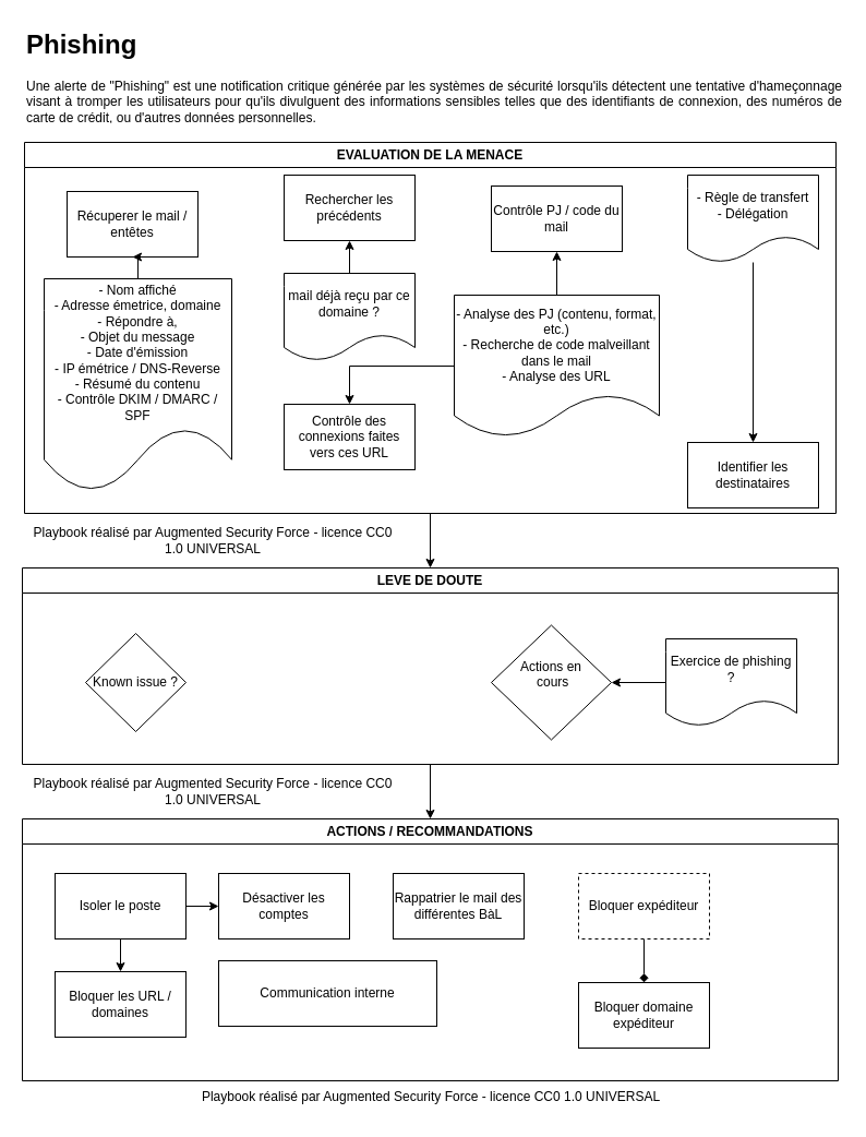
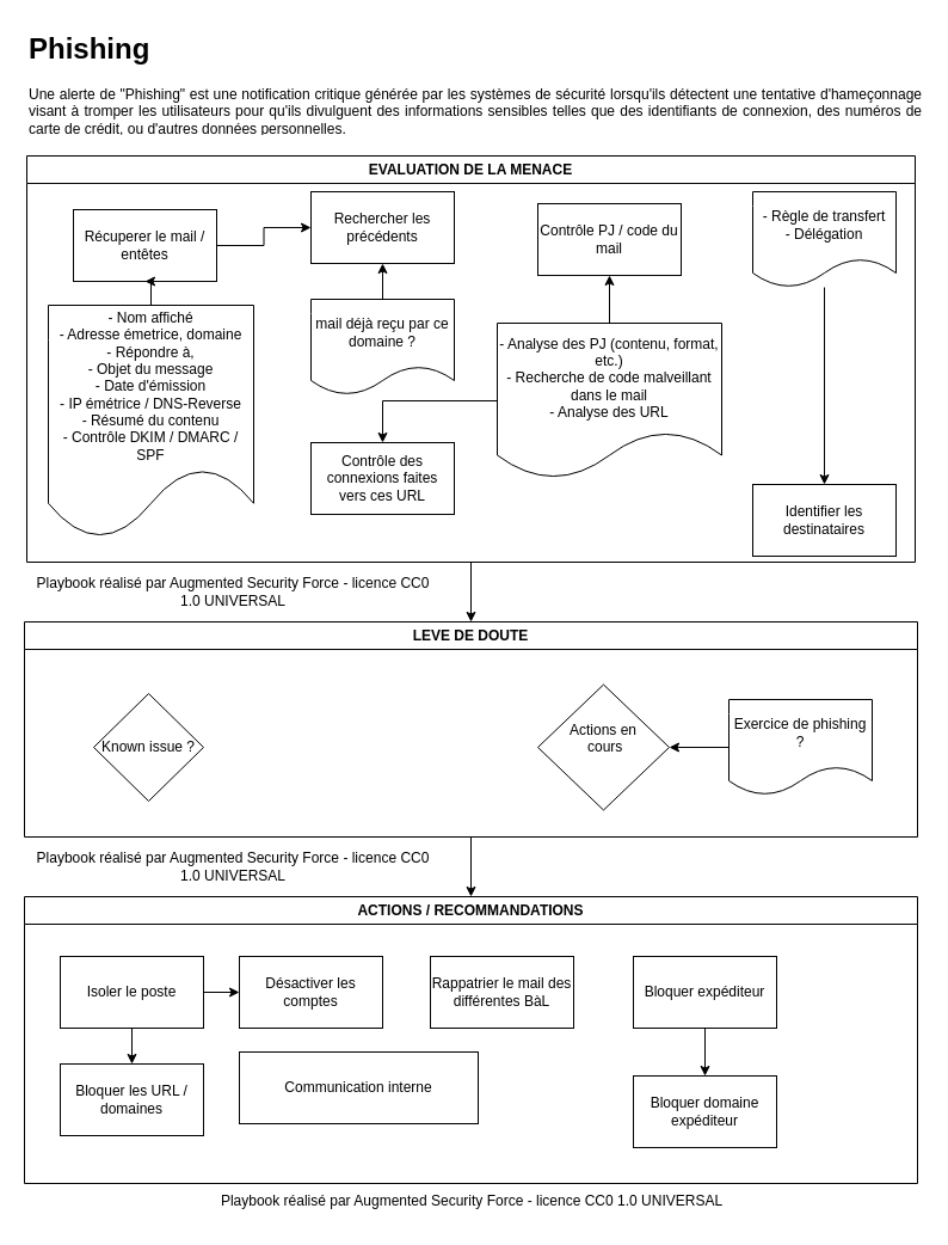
  <mxCell id="0" />
  <mxCell id="1" parent="0" />
  <mxCell id="2" style="edgeStyle=orthogonalEdgeStyle;rounded=0;orthogonalLoop=1;jettySize=auto;html=1;entryX=0.5;entryY=0;entryDx=0;entryDy=0;" edge="1" parent="1" source="3" target="20"><mxGeometry relative="1" as="geometry" /></mxCell>
  <mxCell id="3" value="EVALUATION DE LA MENACE" style="swimlane;whiteSpace=wrap;html=1;" vertex="1" parent="1"><mxGeometry x="22" y="130" width="744" height="340" as="geometry"><mxRectangle x="42" y="140" width="210" height="30" as="alternateBounds" /></mxGeometry></mxCell>
  <mxCell id="4" value="" style="edgeStyle=orthogonalEdgeStyle;rounded=0;orthogonalLoop=1;jettySize=auto;html=1;" edge="1" parent="3" source="5" target="10"><mxGeometry relative="1" as="geometry" /></mxCell>
  <mxCell id="5" value="- Règle de transfert&lt;br&gt;- Délégation" style="shape=document;whiteSpace=wrap;html=1;boundedLbl=1;" vertex="1" parent="3"><mxGeometry x="608" y="30" width="120" height="80" as="geometry" /></mxCell>
  <mxCell id="6" value="Contrôle PJ / code du mail" style="rounded=0;whiteSpace=wrap;html=1;" vertex="1" parent="3"><mxGeometry x="428" y="40" width="120" height="60" as="geometry" /></mxCell>
  <mxCell id="7" value="Rechercher les précédents" style="rounded=0;whiteSpace=wrap;html=1;" vertex="1" parent="3"><mxGeometry x="238" y="30" width="120" height="60" as="geometry" /></mxCell>
+ <mxCell id="8" value="" style="edgeStyle=orthogonalEdgeStyle;rounded=0;orthogonalLoop=1;jettySize=auto;html=1;" edge="1" parent="3" source="9" target="7"><mxGeometry relative="1" as="geometry" /></mxCell>
  <mxCell id="9" value="Récuperer le mail / entêtes" style="rounded=0;whiteSpace=wrap;html=1;" vertex="1" parent="3"><mxGeometry x="39" y="45" width="120" height="60" as="geometry" /></mxCell>
  <mxCell id="10" value="Identifier les destinataires" style="rounded=0;whiteSpace=wrap;html=1;" vertex="1" parent="3"><mxGeometry x="608" y="275" width="120" height="60" as="geometry" /></mxCell>
  <mxCell id="11" value="" style="edgeStyle=orthogonalEdgeStyle;rounded=0;orthogonalLoop=1;jettySize=auto;html=1;" edge="1" parent="3" source="12" target="9"><mxGeometry relative="1" as="geometry" /></mxCell>
  <mxCell id="12" value="- Nom affiché&lt;br&gt;- Adresse émetrice, domaine&lt;br&gt;- Répondre à,&lt;br&gt;- Objet du message&lt;br&gt;- Date d'émission&lt;br&gt;- IP émétrice / DNS-Reverse&lt;br&gt;- Résumé du contenu&lt;br&gt;- Contrôle DKIM / DMARC / SPF" style="shape=document;whiteSpace=wrap;html=1;boundedLbl=1;" vertex="1" parent="3"><mxGeometry x="18" y="125" width="172" height="195" as="geometry" /></mxCell>
  <mxCell id="13" value="" style="edgeStyle=orthogonalEdgeStyle;rounded=0;orthogonalLoop=1;jettySize=auto;html=1;" edge="1" parent="3" source="15" target="6"><mxGeometry relative="1" as="geometry" /></mxCell>
  <mxCell id="14" style="edgeStyle=orthogonalEdgeStyle;rounded=0;orthogonalLoop=1;jettySize=auto;html=1;entryX=0.5;entryY=0;entryDx=0;entryDy=0;" edge="1" parent="3" source="15" target="16"><mxGeometry relative="1" as="geometry" /></mxCell>
  <mxCell id="15" value="- Analyse des PJ (contenu, format, etc.)&lt;br&gt;- Recherche de code malveillant dans le mail&lt;br&gt;- Analyse des URL" style="shape=document;whiteSpace=wrap;html=1;boundedLbl=1;" vertex="1" parent="3"><mxGeometry x="394" y="140" width="188" height="130" as="geometry" /></mxCell>
  <mxCell id="16" value="Contrôle des connexions faites vers ces URL" style="rounded=0;whiteSpace=wrap;html=1;" vertex="1" parent="3"><mxGeometry x="238" y="240" width="120" height="60" as="geometry" /></mxCell>
  <mxCell id="17" value="" style="edgeStyle=orthogonalEdgeStyle;rounded=0;orthogonalLoop=1;jettySize=auto;html=1;" edge="1" parent="3" source="18" target="7"><mxGeometry relative="1" as="geometry" /></mxCell>
  <mxCell id="18" value="mail déjà reçu par ce domaine ?" style="shape=document;whiteSpace=wrap;html=1;boundedLbl=1;" vertex="1" parent="3"><mxGeometry x="238" y="120" width="120" height="80" as="geometry" /></mxCell>
  <mxCell id="19" style="edgeStyle=orthogonalEdgeStyle;rounded=0;orthogonalLoop=1;jettySize=auto;html=1;entryX=0.5;entryY=0;entryDx=0;entryDy=0;" edge="1" parent="1" source="20" target="25"><mxGeometry relative="1" as="geometry" /></mxCell>
  <mxCell id="20" value="LEVE DE DOUTE" style="swimlane;whiteSpace=wrap;html=1;" vertex="1" parent="1"><mxGeometry x="20" y="520" width="748" height="180" as="geometry" /></mxCell>
  <mxCell id="21" value="Known issue ?" style="rhombus;whiteSpace=wrap;html=1;" vertex="1" parent="20"><mxGeometry x="58" y="60" width="92" height="90" as="geometry" /></mxCell>
  <mxCell id="22" value="Actions en&lt;br&gt;&amp;nbsp;cours&lt;div&gt;&lt;br/&gt;&lt;/div&gt;" style="rhombus;whiteSpace=wrap;html=1;" vertex="1" parent="20"><mxGeometry x="430" y="52.5" width="110" height="105" as="geometry" /></mxCell>
  <mxCell id="23" style="edgeStyle=orthogonalEdgeStyle;rounded=0;orthogonalLoop=1;jettySize=auto;html=1;entryX=1;entryY=0.5;entryDx=0;entryDy=0;" edge="1" parent="20" source="24" target="22"><mxGeometry relative="1" as="geometry" /></mxCell>
  <mxCell id="24" value="Exercice de phishing ?" style="shape=document;whiteSpace=wrap;html=1;boundedLbl=1;" vertex="1" parent="20"><mxGeometry x="590" y="65" width="120" height="80" as="geometry" /></mxCell>
  <mxCell id="25" value="ACTIONS / RECOMMANDATIONS" style="swimlane;whiteSpace=wrap;html=1;" vertex="1" parent="1"><mxGeometry x="20" y="750" width="748" height="240" as="geometry" /></mxCell>
  <mxCell id="26" value="" style="edgeStyle=orthogonalEdgeStyle;rounded=0;orthogonalLoop=1;jettySize=auto;html=1;" edge="1" parent="25" source="28" target="29"><mxGeometry relative="1" as="geometry" /></mxCell>
  <mxCell id="27" value="" style="edgeStyle=orthogonalEdgeStyle;rounded=0;orthogonalLoop=1;jettySize=auto;html=1;" edge="1" parent="25" source="28" target="30"><mxGeometry relative="1" as="geometry" /></mxCell>
  <mxCell id="28" value="Isoler le poste" style="rounded=0;whiteSpace=wrap;html=1;" vertex="1" parent="25"><mxGeometry x="30" y="50" width="120" height="60" as="geometry" /></mxCell>
  <mxCell id="29" value="Désactiver les comptes" style="rounded=0;whiteSpace=wrap;html=1;" vertex="1" parent="25"><mxGeometry x="180" y="50" width="120" height="60" as="geometry" /></mxCell>
  <mxCell id="30" value="Bloquer les URL / domaines" style="rounded=0;whiteSpace=wrap;html=1;" vertex="1" parent="25"><mxGeometry x="30" y="140" width="120" height="60" as="geometry" /></mxCell>
  <mxCell id="31" value="Communication interne" style="rounded=0;whiteSpace=wrap;html=1;" vertex="1" parent="25"><mxGeometry x="180" y="130" width="200" height="60" as="geometry" /></mxCell>
  <mxCell id="32" value="Rappatrier le mail des différentes BàL" style="rounded=0;whiteSpace=wrap;html=1;" vertex="1" parent="25"><mxGeometry x="340" y="50" width="120" height="60" as="geometry" /></mxCell>
- <mxCell id="33" value="" style="edgeStyle=orthogonalEdgeStyle;rounded=0;orthogonalLoop=1;jettySize=auto;html=1;endArrow=diamond;" edge="1" parent="25" source="34" target="35"><mxGeometry relative="1" as="geometry" /></mxCell>
- <mxCell id="34" value="Bloquer expéditeur" style="rounded=0;whiteSpace=wrap;html=1;dashed=1;" vertex="1" parent="25"><mxGeometry x="510" y="50" width="120" height="60" as="geometry" /></mxCell>
+ <mxCell id="33" value="" style="edgeStyle=orthogonalEdgeStyle;rounded=0;orthogonalLoop=1;jettySize=auto;html=1;" edge="1" parent="25" source="34" target="35"><mxGeometry relative="1" as="geometry" /></mxCell>
+ <mxCell id="34" value="Bloquer expéditeur" style="rounded=0;whiteSpace=wrap;html=1;" vertex="1" parent="25"><mxGeometry x="510" y="50" width="120" height="60" as="geometry" /></mxCell>
  <mxCell id="35" value="Bloquer domaine expéditeur" style="rounded=0;whiteSpace=wrap;html=1;" vertex="1" parent="25"><mxGeometry x="510" y="150" width="120" height="60" as="geometry" /></mxCell>
  <mxCell id="36" value="Playbook réalisé par Augmented Security Force - licence&amp;nbsp;CC0 1.0 UNIVERSAL" style="text;html=1;align=center;verticalAlign=middle;whiteSpace=wrap;rounded=0;" vertex="1" parent="1"><mxGeometry x="20" y="990" width="750" height="30" as="geometry" /></mxCell>
  <mxCell id="37" value="Playbook réalisé par Augmented Security Force - licence&amp;nbsp;CC0 1.0 UNIVERSAL" style="text;html=1;align=center;verticalAlign=middle;whiteSpace=wrap;rounded=0;" vertex="1" parent="1"><mxGeometry x="20" y="480" width="350" height="30" as="geometry" /></mxCell>
  <mxCell id="38" value="Playbook réalisé par Augmented Security Force - licence&amp;nbsp;CC0 1.0 UNIVERSAL" style="text;html=1;align=center;verticalAlign=middle;whiteSpace=wrap;rounded=0;" vertex="1" parent="1"><mxGeometry x="20" y="710" width="350" height="30" as="geometry" /></mxCell>
  <mxCell id="39" value="&lt;h1 style=&quot;margin-top: 0px;&quot;&gt;Phishing&lt;/h1&gt;&lt;p style=&quot;text-align: justify;&quot;&gt;Une alerte de &quot;Phishing&quot; est une notification critique générée par les systèmes de sécurité lorsqu'ils détectent une tentative d'hameçonnage visant à tromper les utilisateurs pour qu'ils divulguent des informations sensibles telles que des identifiants de connexion, des numéros de carte de crédit, ou d'autres données personnelles.&lt;/p&gt;" style="text;html=1;whiteSpace=wrap;overflow=hidden;rounded=0;" vertex="1" parent="1"><mxGeometry x="22" y="20" width="750" height="90" as="geometry" /></mxCell>
